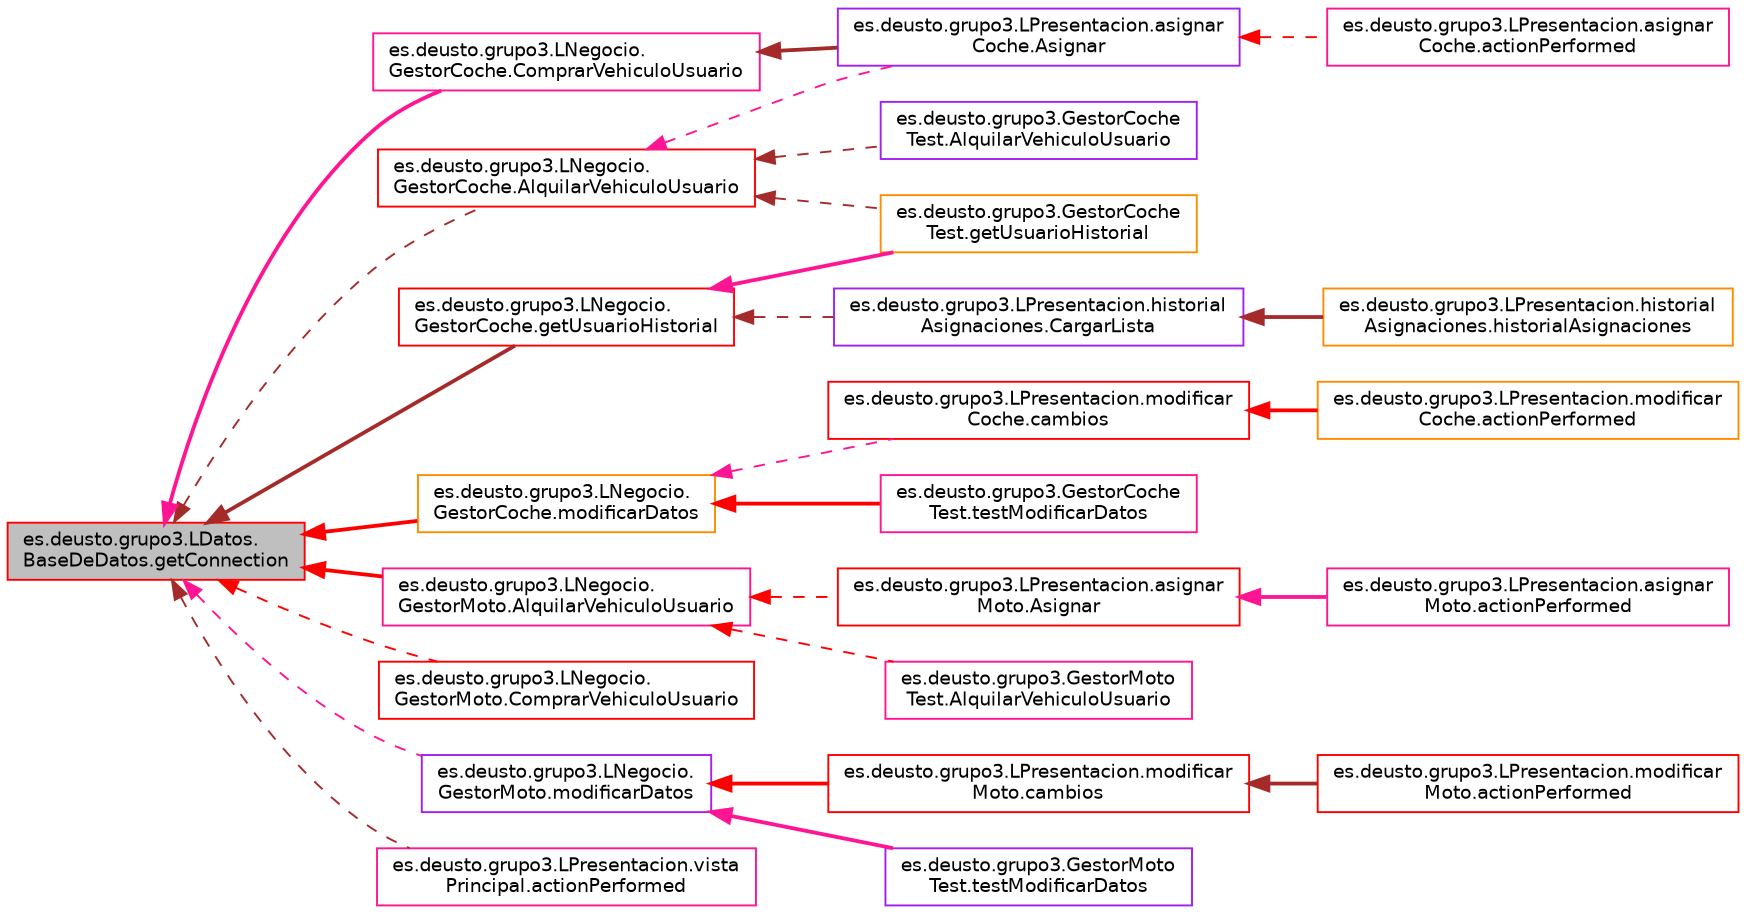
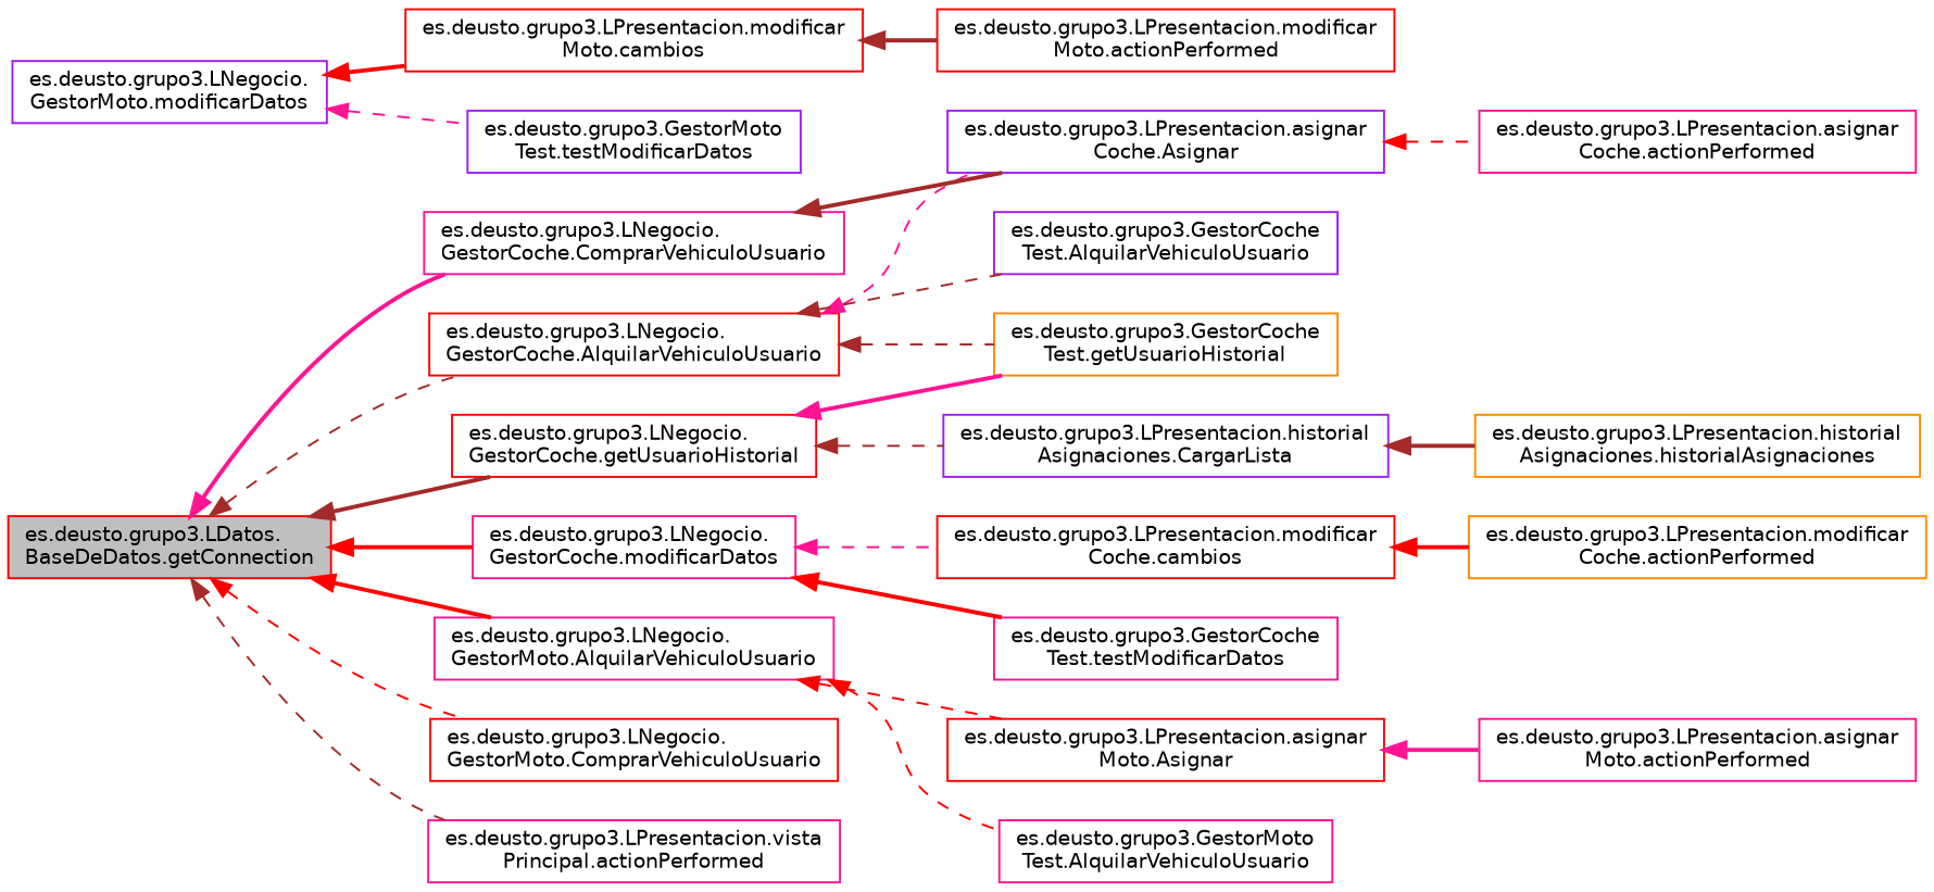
  digraph {
    fontname="DejaVu Sans"
    rankdir=LR
    node [color=red fillcolor=white fontname="DejaVu Sans" fontsize=10 shape=record style=filled]
    edge [color=brown dir=back fontname="DejaVu Sans" fontsize=10 labelfontname=Helvetica labelfontsize=10 style=bold]
    n1 [fillcolor=grey75 fontcolor=black height=0.2 label="es.deusto.grupo3.LDatos.\lBaseDeDatos.getConnection" width=0.4]
    n2 [height=0.2 label="es.deusto.grupo3.LNegocio.\lGestorCoche.AlquilarVehiculoUsuario" width=0.4]
    n3 [color=deeppink height=0.2 label="es.deusto.grupo3.LNegocio.\lGestorCoche.ComprarVehiculoUsuario" width=0.4]
    n4 [height=0.2 label="es.deusto.grupo3.LNegocio.\lGestorCoche.getUsuarioHistorial" width=0.4]
-   n5 [color=darkorange height=0.2 label="es.deusto.grupo3.LNegocio.\lGestorCoche.modificarDatos" width=0.4]
+   n5 [color=deeppink height=0.2 label="es.deusto.grupo3.LNegocio.\lGestorCoche.modificarDatos" width=0.4]
    n6 [color=deeppink height=0.2 label="es.deusto.grupo3.LNegocio.\lGestorMoto.AlquilarVehiculoUsuario" width=0.4]
    n7 [height=0.2 label="es.deusto.grupo3.LNegocio.\lGestorMoto.ComprarVehiculoUsuario" width=0.4]
    n8 [color=purple height=0.2 label="es.deusto.grupo3.LNegocio.\lGestorMoto.modificarDatos" width=0.4]
    n9 [color=deeppink height=0.2 label="es.deusto.grupo3.LPresentacion.vista\lPrincipal.actionPerformed" width=0.4]
    n10 [color=purple height=0.2 label="es.deusto.grupo3.LPresentacion.asignar\lCoche.Asignar" width=0.4]
    n11 [color=purple height=0.2 label="es.deusto.grupo3.GestorCoche\lTest.AlquilarVehiculoUsuario" width=0.4]
    n12 [color=darkorange height=0.2 label="es.deusto.grupo3.GestorCoche\lTest.getUsuarioHistorial" width=0.4]
    n13 [color=purple height=0.2 label="es.deusto.grupo3.LPresentacion.historial\lAsignaciones.CargarLista" width=0.4]
    n14 [height=0.2 label="es.deusto.grupo3.LPresentacion.modificar\lCoche.cambios" width=0.4]
    n15 [color=deeppink height=0.2 label="es.deusto.grupo3.GestorCoche\lTest.testModificarDatos" width=0.4]
    n16 [height=0.2 label="es.deusto.grupo3.LPresentacion.asignar\lMoto.Asignar" width=0.4]
    n17 [color=deeppink height=0.2 label="es.deusto.grupo3.GestorMoto\lTest.AlquilarVehiculoUsuario" width=0.4]
    n18 [height=0.2 label="es.deusto.grupo3.LPresentacion.modificar\lMoto.cambios" width=0.4]
    n19 [color=purple height=0.2 label="es.deusto.grupo3.GestorMoto\lTest.testModificarDatos" width=0.4]
    n20 [color=deeppink height=0.2 label="es.deusto.grupo3.LPresentacion.asignar\lCoche.actionPerformed" width=0.4]
    n21 [color=darkorange height=0.2 label="es.deusto.grupo3.LPresentacion.historial\lAsignaciones.historialAsignaciones" width=0.4]
    n22 [color=darkorange height=0.2 label="es.deusto.grupo3.LPresentacion.modificar\lCoche.actionPerformed" width=0.4]
    n23 [color=deeppink height=0.2 label="es.deusto.grupo3.LPresentacion.asignar\lMoto.actionPerformed" width=0.4]
    n24 [height=0.2 label="es.deusto.grupo3.LPresentacion.modificar\lMoto.actionPerformed" width=0.4]
    n1 -> n2 [style=dashed]
    n1 -> n3 [color=deeppink]
    n1 -> n4
    n1 -> n5 [color=red]
    n1 -> n6 [color=red]
    n1 -> n7 [color=red style=dashed]
-   n1 -> n8 [color=deeppink style=dashed]
    n1 -> n9 [style=dashed]
    n2 -> n10 [color=deeppink style=dashed]
    n2 -> n11 [style=dashed]
    n2 -> n12 [style=dashed]
    n3 -> n10
    n4 -> n12 [color=deeppink]
    n4 -> n13 [style=dashed]
    n5 -> n14 [color=deeppink style=dashed]
    n5 -> n15 [color=red]
    n6 -> n16 [color=red style=dashed]
    n6 -> n17 [color=red style=dashed]
    n8 -> n18 [color=red]
-   n8 -> n19 [color=deeppink]
+   n8 -> n19 [color=deeppink style=dashed]
    n10 -> n20 [color=red style=dashed]
    n13 -> n21
    n14 -> n22 [color=red]
    n16 -> n23 [color=deeppink]
    n18 -> n24
  }
